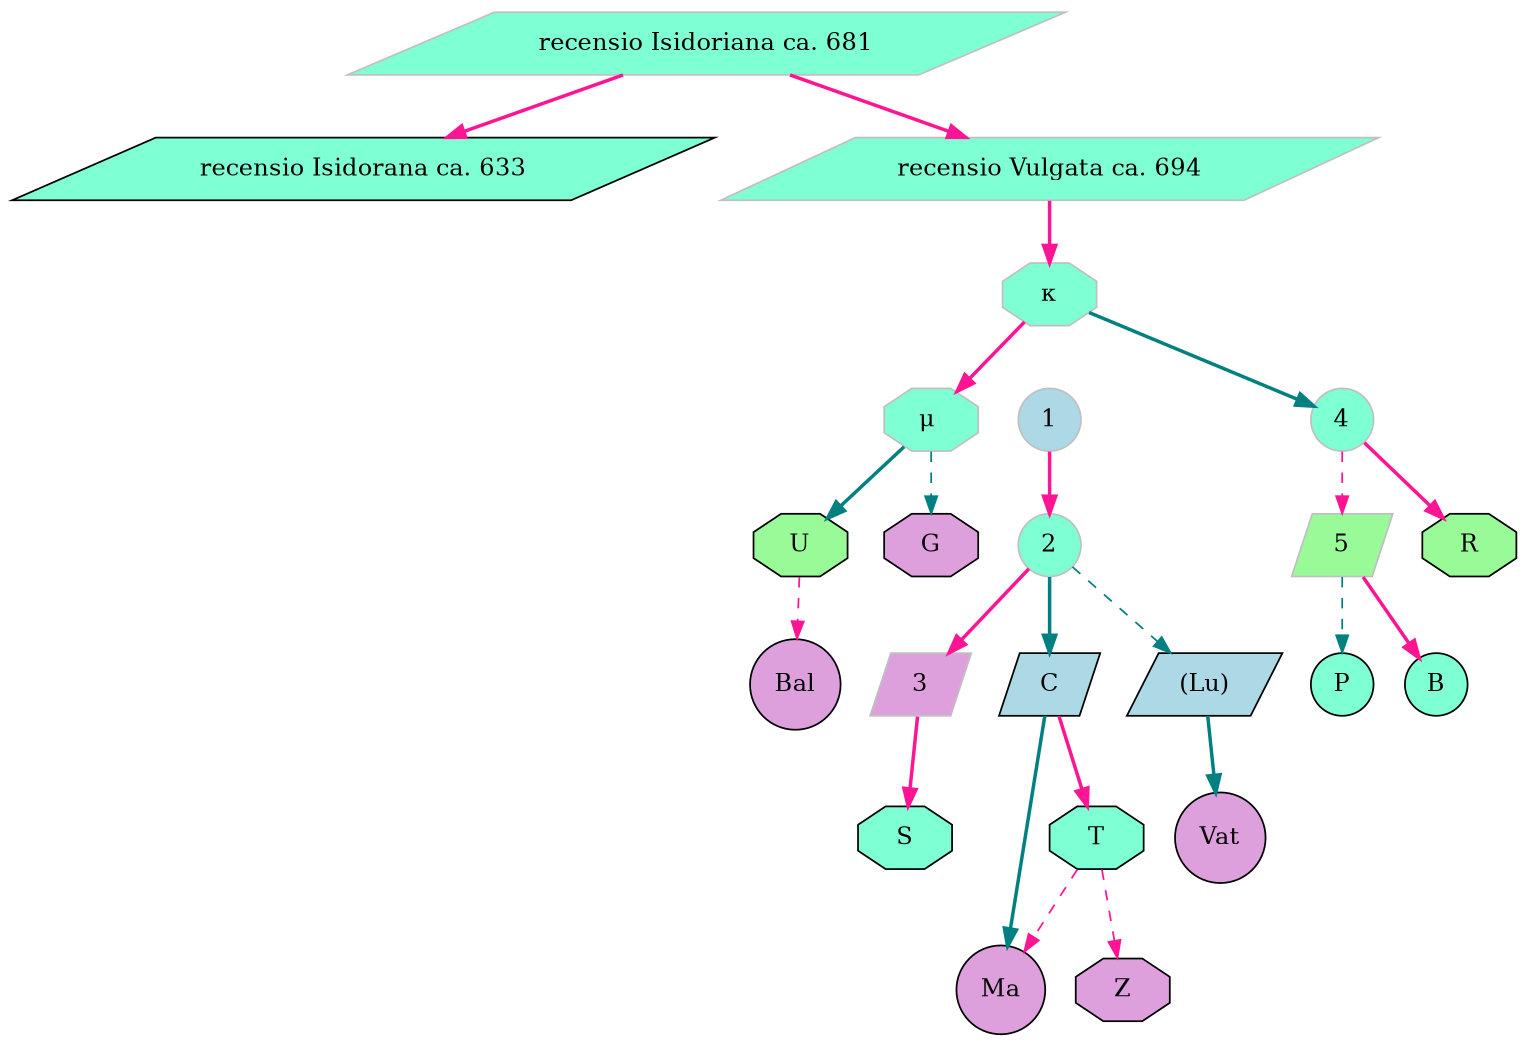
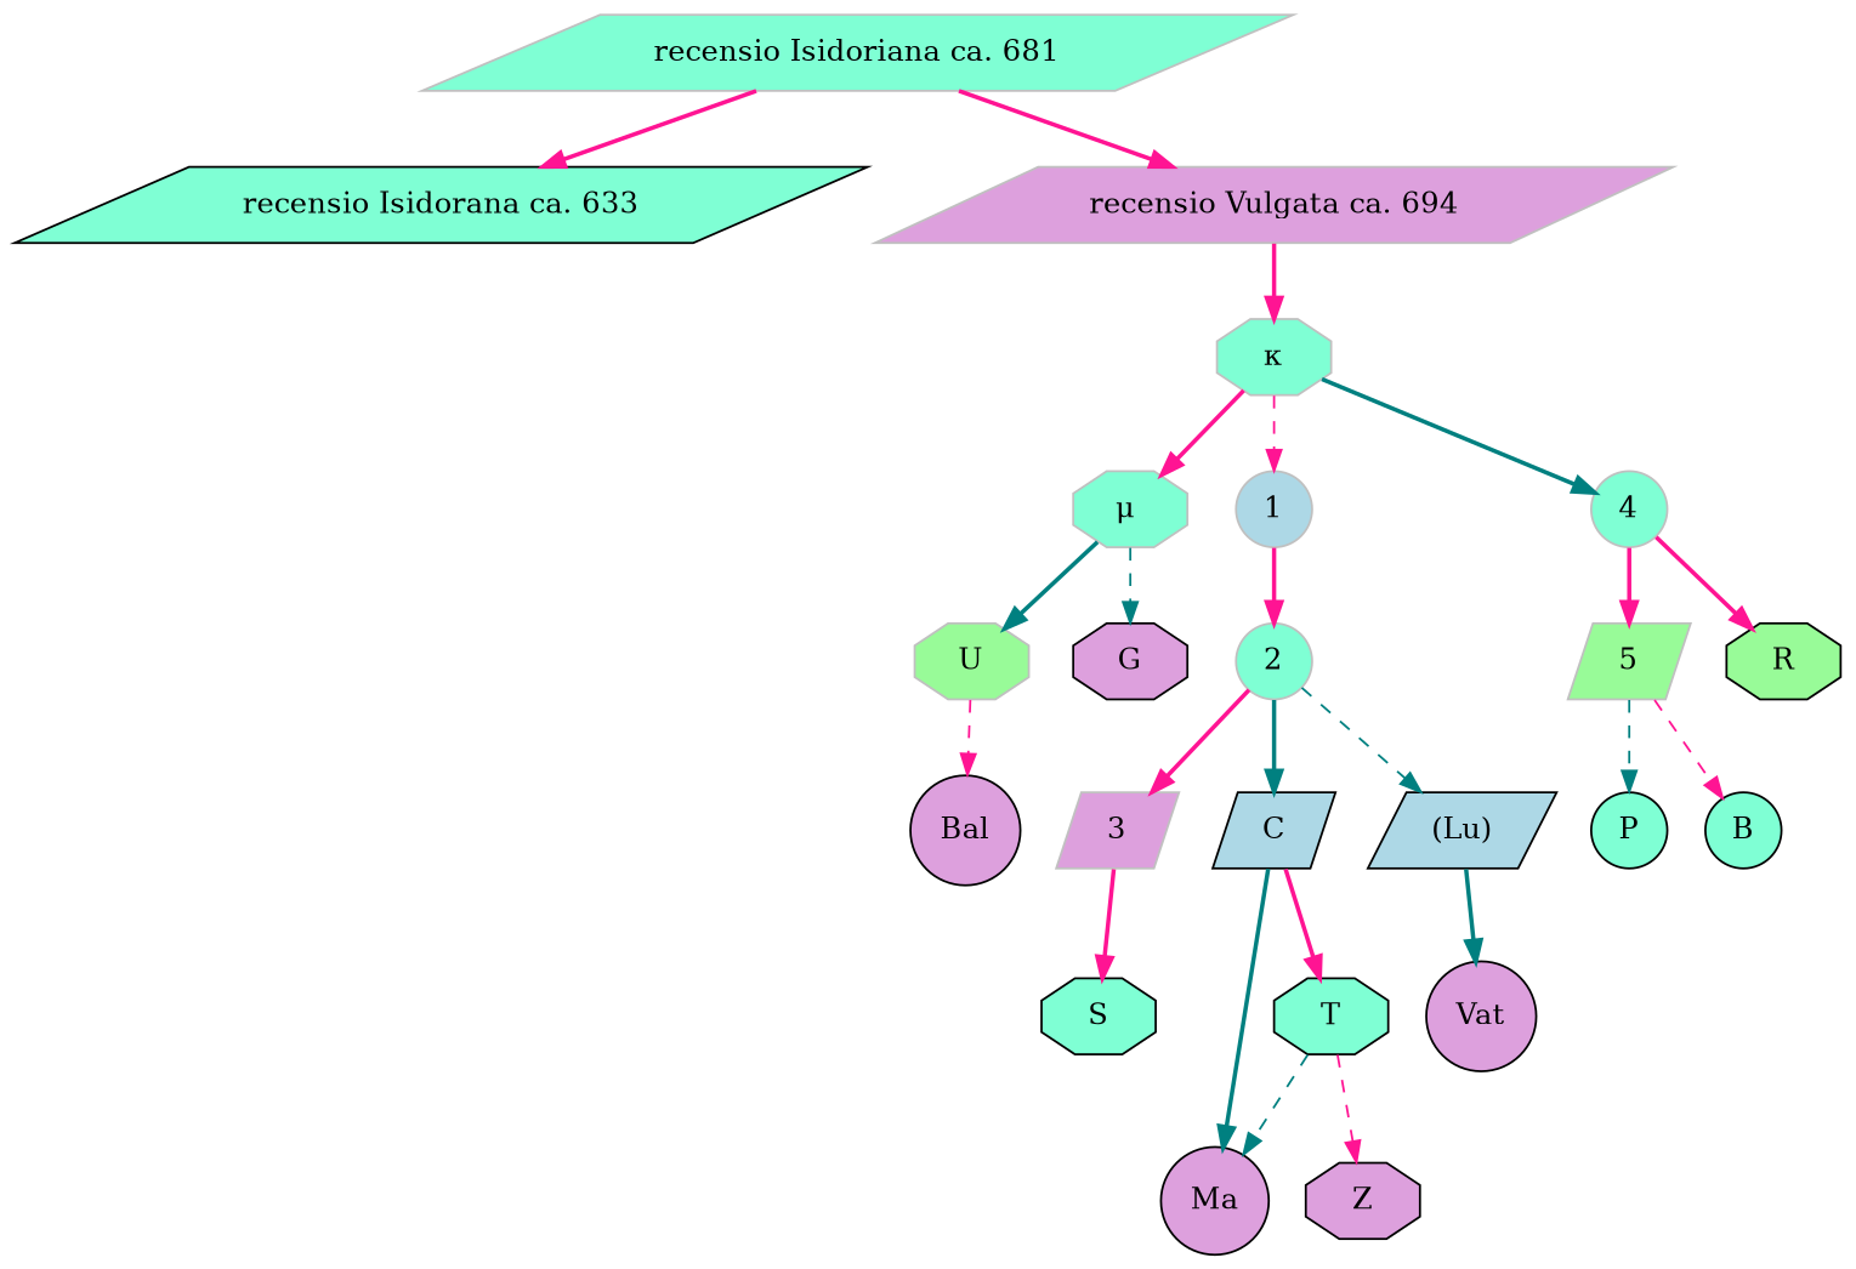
  digraph {
    node [fillcolor=aquamarine shape=octagon style=filled]
    edge [color=deeppink style=bold]
    n1 [color=grey label="recensio Isidoriana ca. 681" shape=parallelogram]
    n2 [color=black label="recensio Isidorana ca. 633" shape=parallelogram]
-   n3 [color=grey label="recensio Vulgata ca. 694" shape=parallelogram]
+   n3 [color=grey fillcolor=plum label="recensio Vulgata ca. 694" shape=parallelogram]
    n4 [color=grey label="κ"]
    n5 [color=grey label="μ "]
    1 [color=grey fillcolor=lightblue shape=circle]
    4 [color=grey shape=circle]
-   n8 [fillcolor=palegreen label=U]
+   n8 [fillcolor=palegreen label=U color=grey]
    n9 [fillcolor=plum label=G]
    2 [color=grey shape=circle]
    5 [color=grey fillcolor=palegreen shape=parallelogram]
    n12 [fillcolor=palegreen label=R]
    3 [color=grey fillcolor=plum shape=parallelogram]
    n14 [fillcolor=lightblue label=C shape=parallelogram]
    n15 [fillcolor=lightblue label="(Lu)" shape=parallelogram]
    n16 [label=S]
    n17 [label=T]
    n18 [fillcolor=plum label=Ma shape=circle]
    n19 [fillcolor=plum label=Vat shape=circle]
    n20 [fillcolor=plum label=Z]
    n21 [label=P shape=circle]
    n22 [label=B shape=circle]
    n23 [fillcolor=plum label=Bal shape=circle]
    n1 -> n2
    n1 -> n3
    n3 -> n4
    n4 -> n5
+   n4 -> 1 [style=dashed]
    n4 -> 4 [color=teal]
    n5 -> n8 [color=teal]
    n5 -> n9 [color=teal style=dashed]
    1 -> 2
-   4 -> 5 [style=dashed]
+   4 -> 5
    4 -> n12
    n8 -> n23 [style=dashed]
    2 -> 3
    2 -> n14 [color=teal]
    2 -> n15 [color=teal style=dashed]
    5 -> n21 [color=teal style=dashed]
-   5 -> n22
+   5 -> n22 [style=dashed]
    3 -> n16
    n14 -> n17
    n14 -> n18 [color=teal]
    n15 -> n19 [color=teal]
-   n17 -> n18 [style=dashed]
+   n17 -> n18 [color=teal style=dashed]
    n17 -> n20 [style=dashed]
  }
